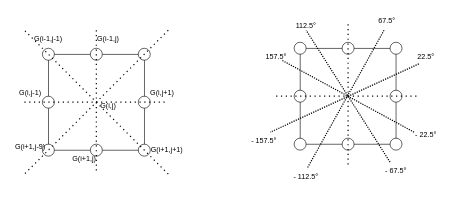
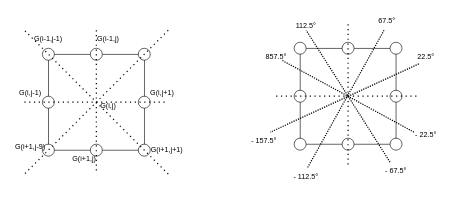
  <mxCell id="0" />
  <mxCell id="1" parent="0" />
  <mxCell id="2" value="" style="whiteSpace=wrap;html=1;aspect=fixed;" vertex="1" parent="1"><mxGeometry x="500" y="80" width="160" height="160" as="geometry" /></mxCell>
  <mxCell id="3" value="" style="ellipse;whiteSpace=wrap;html=1;aspect=fixed;" vertex="1" parent="1"><mxGeometry x="490" y="150" width="20" height="20" as="geometry" /></mxCell>
  <mxCell id="4" value="" style="ellipse;whiteSpace=wrap;html=1;aspect=fixed;" vertex="1" parent="1"><mxGeometry x="490" y="70" width="20" height="20" as="geometry" /></mxCell>
  <mxCell id="5" value="" style="ellipse;whiteSpace=wrap;html=1;aspect=fixed;" vertex="1" parent="1"><mxGeometry x="650" y="70" width="20" height="20" as="geometry" /></mxCell>
  <mxCell id="6" value="" style="ellipse;whiteSpace=wrap;html=1;aspect=fixed;" vertex="1" parent="1"><mxGeometry x="650" y="150" width="20" height="20" as="geometry" /></mxCell>
  <mxCell id="7" value="" style="ellipse;whiteSpace=wrap;html=1;aspect=fixed;" vertex="1" parent="1"><mxGeometry x="570" y="70" width="20" height="20" as="geometry" /></mxCell>
  <mxCell id="8" value="" style="ellipse;whiteSpace=wrap;html=1;aspect=fixed;" vertex="1" parent="1"><mxGeometry x="650" y="230" width="20" height="20" as="geometry" /></mxCell>
  <mxCell id="9" value="" style="ellipse;whiteSpace=wrap;html=1;aspect=fixed;" vertex="1" parent="1"><mxGeometry x="570" y="230" width="20" height="20" as="geometry" /></mxCell>
  <mxCell id="10" value="" style="ellipse;whiteSpace=wrap;html=1;aspect=fixed;" vertex="1" parent="1"><mxGeometry x="490" y="230" width="20" height="20" as="geometry" /></mxCell>
  <mxCell id="11" value="" style="endArrow=none;dashed=1;html=1;dashPattern=1 3;strokeWidth=2;rounded=0;" edge="1" parent="1"><mxGeometry width="50" height="50" relative="1" as="geometry"><mxPoint x="460" y="160" as="sourcePoint" /><mxPoint x="700" y="160" as="targetPoint" /></mxGeometry></mxCell>
  <mxCell id="12" value="" style="endArrow=none;dashed=1;html=1;dashPattern=1 3;strokeWidth=2;rounded=0;" edge="1" parent="1"><mxGeometry width="50" height="50" relative="1" as="geometry"><mxPoint x="580" y="40" as="sourcePoint" /><mxPoint x="580" y="280" as="targetPoint" /></mxGeometry></mxCell>
  <mxCell id="13" value="" style="endArrow=none;dashed=1;html=1;strokeWidth=2;rounded=0;dashPattern=1 1;" edge="1" parent="1"><mxGeometry width="50" height="50" relative="1" as="geometry"><mxPoint x="698" y="106" as="sourcePoint" /><mxPoint x="450" y="220" as="targetPoint" /></mxGeometry></mxCell>
  <mxCell id="14" value="" style="endArrow=none;dashed=1;html=1;dashPattern=1 1;strokeWidth=2;rounded=0;entryX=0.667;entryY=0.333;entryDx=0;entryDy=0;entryPerimeter=0;" edge="1" parent="1"><mxGeometry width="50" height="50" relative="1" as="geometry"><mxPoint x="650" y="270" as="sourcePoint" /><mxPoint x="510.02" y="49.99" as="targetPoint" /></mxGeometry></mxCell>
  <mxCell id="15" value="" style="endArrow=none;dashed=1;html=1;dashPattern=1 1;strokeWidth=2;rounded=0;" edge="1" parent="1"><mxGeometry width="50" height="50" relative="1" as="geometry"><mxPoint x="640" y="50" as="sourcePoint" /><mxPoint x="512" y="280" as="targetPoint" /></mxGeometry></mxCell>
  <mxCell id="16" value="" style="endArrow=none;dashed=1;html=1;strokeWidth=2;rounded=0;entryX=0;entryY=0.5;entryDx=0;entryDy=0;dashPattern=1 1;" edge="1" parent="1"><mxGeometry width="50" height="50" relative="1" as="geometry"><mxPoint x="690.004" y="220" as="sourcePoint" /><mxPoint x="469.56" y="100" as="targetPoint" /></mxGeometry></mxCell>
  <mxCell id="17" value="22.5°" style="text;html=1;strokeColor=none;fillColor=none;align=center;verticalAlign=middle;whiteSpace=wrap;rounded=0;" vertex="1" parent="1"><mxGeometry x="680" y="80" width="60" height="30" as="geometry" /></mxCell>
  <mxCell id="18" value="67.5°" style="text;html=1;strokeColor=none;fillColor=none;align=center;verticalAlign=middle;whiteSpace=wrap;rounded=0;" vertex="1" parent="1"><mxGeometry x="615" y="20" width="60" height="30" as="geometry" /></mxCell>
  <mxCell id="19" value="112.5°" style="text;html=1;strokeColor=none;fillColor=none;align=center;verticalAlign=middle;whiteSpace=wrap;rounded=0;" vertex="1" parent="1"><mxGeometry x="480" y="27" width="60" height="30" as="geometry" /></mxCell>
- <mxCell id="20" value="157.5°" style="text;html=1;strokeColor=none;fillColor=none;align=center;verticalAlign=middle;whiteSpace=wrap;rounded=0;" vertex="1" parent="1"><mxGeometry x="430" y="80" width="60" height="30" as="geometry" /></mxCell>
+ <mxCell id="20" value="857.5°" style="text;html=1;strokeColor=none;fillColor=none;align=center;verticalAlign=middle;whiteSpace=wrap;rounded=0;" vertex="1" parent="1"><mxGeometry x="430" y="80" width="60" height="30" as="geometry" /></mxCell>
  <mxCell id="21" value="" style="whiteSpace=wrap;html=1;aspect=fixed;" vertex="1" parent="1"><mxGeometry x="80" y="90" width="160" height="160" as="geometry" /></mxCell>
  <mxCell id="22" value="" style="ellipse;whiteSpace=wrap;html=1;aspect=fixed;" vertex="1" parent="1"><mxGeometry x="70" y="160" width="20" height="20" as="geometry" /></mxCell>
  <mxCell id="23" value="" style="ellipse;whiteSpace=wrap;html=1;aspect=fixed;" vertex="1" parent="1"><mxGeometry x="70" y="80" width="20" height="20" as="geometry" /></mxCell>
  <mxCell id="24" value="" style="ellipse;whiteSpace=wrap;html=1;aspect=fixed;" vertex="1" parent="1"><mxGeometry x="230" y="80" width="20" height="20" as="geometry" /></mxCell>
  <mxCell id="25" value="" style="ellipse;whiteSpace=wrap;html=1;aspect=fixed;" vertex="1" parent="1"><mxGeometry x="230" y="160" width="20" height="20" as="geometry" /></mxCell>
  <mxCell id="26" value="" style="ellipse;whiteSpace=wrap;html=1;aspect=fixed;" vertex="1" parent="1"><mxGeometry x="150" y="80" width="20" height="20" as="geometry" /></mxCell>
  <mxCell id="27" value="" style="ellipse;whiteSpace=wrap;html=1;aspect=fixed;" vertex="1" parent="1"><mxGeometry x="230" y="240" width="20" height="20" as="geometry" /></mxCell>
  <mxCell id="28" value="" style="ellipse;whiteSpace=wrap;html=1;aspect=fixed;" vertex="1" parent="1"><mxGeometry x="150" y="240" width="20" height="20" as="geometry" /></mxCell>
  <mxCell id="29" value="" style="ellipse;whiteSpace=wrap;html=1;aspect=fixed;" vertex="1" parent="1"><mxGeometry x="70" y="240" width="20" height="20" as="geometry" /></mxCell>
  <mxCell id="30" value="" style="endArrow=none;dashed=1;html=1;dashPattern=1 3;strokeWidth=2;rounded=0;" edge="1" parent="1"><mxGeometry width="50" height="50" relative="1" as="geometry"><mxPoint x="40" y="170" as="sourcePoint" /><mxPoint x="280" y="170" as="targetPoint" /></mxGeometry></mxCell>
  <mxCell id="31" value="" style="endArrow=none;dashed=1;html=1;dashPattern=1 3;strokeWidth=2;rounded=0;" edge="1" parent="1"><mxGeometry width="50" height="50" relative="1" as="geometry"><mxPoint x="160" y="50" as="sourcePoint" /><mxPoint x="160" y="290" as="targetPoint" /></mxGeometry></mxCell>
  <mxCell id="32" value="" style="endArrow=none;dashed=1;html=1;dashPattern=1 3;strokeWidth=2;rounded=0;" edge="1" parent="1"><mxGeometry width="50" height="50" relative="1" as="geometry"><mxPoint x="280" y="50" as="sourcePoint" /><mxPoint x="40" y="290" as="targetPoint" /></mxGeometry></mxCell>
  <mxCell id="33" value="" style="endArrow=none;dashed=1;html=1;dashPattern=1 3;strokeWidth=2;rounded=0;" edge="1" parent="1"><mxGeometry width="50" height="50" relative="1" as="geometry"><mxPoint x="280" y="290" as="sourcePoint" /><mxPoint x="40" y="50" as="targetPoint" /></mxGeometry></mxCell>
  <mxCell id="34" value="G(i,j-1)" style="text;html=1;strokeColor=none;fillColor=none;align=center;verticalAlign=middle;whiteSpace=wrap;rounded=0;" vertex="1" parent="1"><mxGeometry x="20" y="140" width="60" height="30" as="geometry" /></mxCell>
  <mxCell id="35" value="G(i-1,j-1)" style="text;html=1;strokeColor=none;fillColor=none;align=center;verticalAlign=middle;whiteSpace=wrap;rounded=0;" vertex="1" parent="1"><mxGeometry x="50" y="50" width="60" height="30" as="geometry" /></mxCell>
  <mxCell id="36" value="G(i-1,j)" style="text;html=1;strokeColor=none;fillColor=none;align=center;verticalAlign=middle;whiteSpace=wrap;rounded=0;" vertex="1" parent="1"><mxGeometry x="150" y="50" width="60" height="30" as="geometry" /></mxCell>
  <mxCell id="37" value="G(i,j+1)" style="text;html=1;strokeColor=none;fillColor=none;align=center;verticalAlign=middle;whiteSpace=wrap;rounded=0;" vertex="1" parent="1"><mxGeometry x="240" y="140" width="60" height="30" as="geometry" /></mxCell>
  <mxCell id="38" value="G(i+1,j)" style="text;html=1;strokeColor=none;fillColor=none;align=center;verticalAlign=middle;whiteSpace=wrap;rounded=0;" vertex="1" parent="1"><mxGeometry x="110" y="250" width="60" height="30" as="geometry" /></mxCell>
  <mxCell id="39" value="G(i+1,j+1)" style="text;html=1;strokeColor=none;fillColor=none;align=center;verticalAlign=middle;whiteSpace=wrap;rounded=0;" vertex="1" parent="1"><mxGeometry x="248" y="235" width="60" height="30" as="geometry" /></mxCell>
  <mxCell id="40" value="G(i+1,j-9)" style="text;html=1;strokeColor=none;fillColor=none;align=center;verticalAlign=middle;whiteSpace=wrap;rounded=0;" vertex="1" parent="1"><mxGeometry x="20" y="230" width="60" height="30" as="geometry" /></mxCell>
  <mxCell id="41" value="G(i,j)" style="text;html=1;strokeColor=none;fillColor=none;align=center;verticalAlign=middle;whiteSpace=wrap;rounded=0;" vertex="1" parent="1"><mxGeometry x="150" y="161" width="60" height="30" as="geometry" /></mxCell>
  <mxCell id="42" value="- 22.5°" style="text;html=1;strokeColor=none;fillColor=none;align=center;verticalAlign=middle;whiteSpace=wrap;rounded=0;" vertex="1" parent="1"><mxGeometry x="680" y="210" width="60" height="30" as="geometry" /></mxCell>
  <mxCell id="43" value="- 67.5°" style="text;html=1;strokeColor=none;fillColor=none;align=center;verticalAlign=middle;whiteSpace=wrap;rounded=0;" vertex="1" parent="1"><mxGeometry x="630" y="270" width="60" height="30" as="geometry" /></mxCell>
  <mxCell id="44" value="- 112.5°" style="text;html=1;strokeColor=none;fillColor=none;align=center;verticalAlign=middle;whiteSpace=wrap;rounded=0;" vertex="1" parent="1"><mxGeometry x="480" y="280" width="60" height="30" as="geometry" /></mxCell>
  <mxCell id="45" value="- 157.5°" style="text;html=1;strokeColor=none;fillColor=none;align=center;verticalAlign=middle;whiteSpace=wrap;rounded=0;" vertex="1" parent="1"><mxGeometry x="410" y="220" width="60" height="30" as="geometry" /></mxCell>
